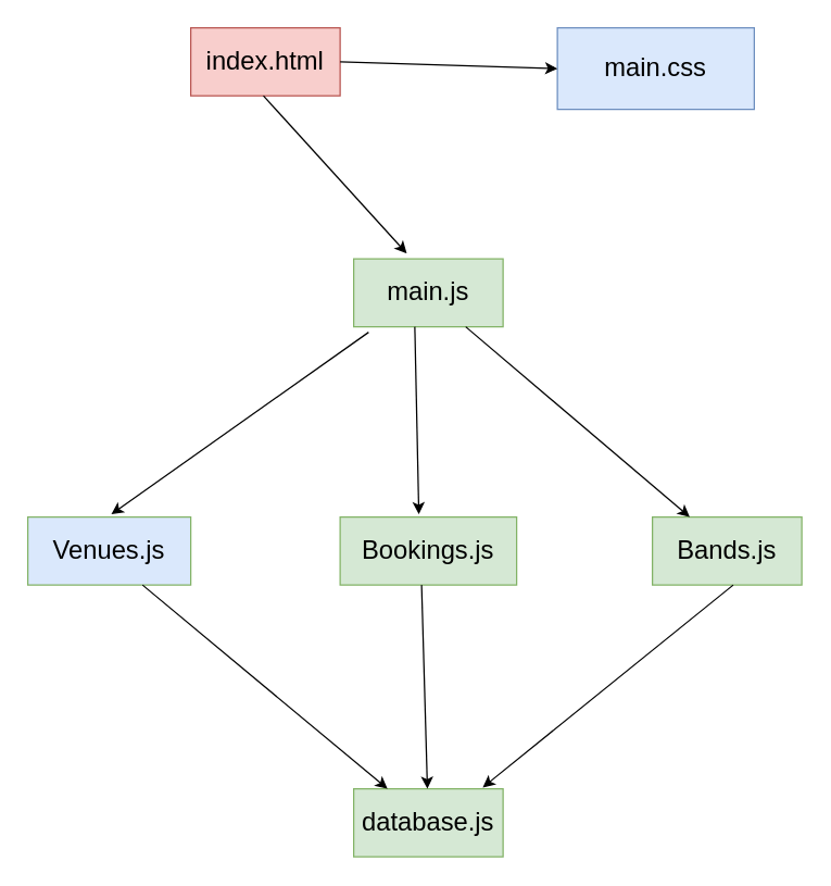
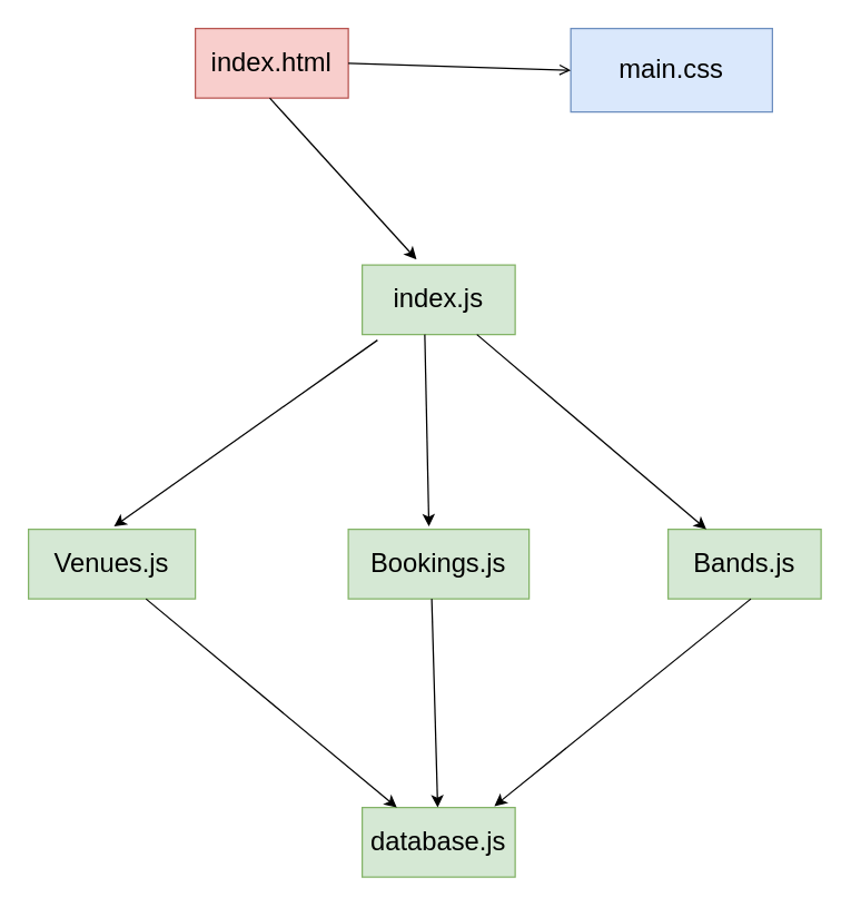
  <mxCell id="0" />
  <mxCell id="1" parent="0" />
- <mxCell id="2" value="&lt;font style=&quot;font-size: 19px;&quot;&gt;main.js&lt;/font&gt;" style="rounded=0;whiteSpace=wrap;html=1;fillColor=#d5e8d4;strokeColor=#82b366;" vertex="1" parent="1"><mxGeometry x="260" y="190" width="110" height="50" as="geometry" /></mxCell>
+ <mxCell id="2" value="&lt;font style=&quot;font-size: 19px;&quot;&gt;index.js&lt;/font&gt;" style="rounded=0;whiteSpace=wrap;html=1;fillColor=#d5e8d4;strokeColor=#82b366;" vertex="1" parent="1"><mxGeometry x="260" y="190" width="110" height="50" as="geometry" /></mxCell>
  <mxCell id="3" value="&lt;font style=&quot;font-size: 19px;&quot;&gt;database.js&lt;/font&gt;" style="rounded=0;whiteSpace=wrap;html=1;fillColor=#d5e8d4;strokeColor=#82b366;" vertex="1" parent="1"><mxGeometry x="260" y="580" width="110" height="50" as="geometry" /></mxCell>
- <mxCell id="4" value="&lt;font style=&quot;font-size: 19px;&quot;&gt;Venues.js&lt;/font&gt;" style="rounded=0;whiteSpace=wrap;html=1;fillColor=#dae8fc;strokeColor=#82b366;" vertex="1" parent="1"><mxGeometry x="20" y="380" width="120" height="50" as="geometry" /></mxCell>
+ <mxCell id="4" value="&lt;font style=&quot;font-size: 19px;&quot;&gt;Venues.js&lt;/font&gt;" style="rounded=0;whiteSpace=wrap;html=1;fillColor=#d5e8d4;strokeColor=#82b366;" vertex="1" parent="1"><mxGeometry x="20" y="380" width="120" height="50" as="geometry" /></mxCell>
  <mxCell id="5" value="&lt;font style=&quot;font-size: 19px;&quot;&gt;Bands.js&lt;/font&gt;" style="rounded=0;whiteSpace=wrap;html=1;fillColor=#d5e8d4;strokeColor=#82b366;" vertex="1" parent="1"><mxGeometry x="480" y="380" width="110" height="50" as="geometry" /></mxCell>
  <mxCell id="6" value="&lt;font style=&quot;font-size: 19px;&quot;&gt;Bookings.js&lt;/font&gt;" style="rounded=0;whiteSpace=wrap;html=1;fillColor=#d5e8d4;strokeColor=#82b366;" vertex="1" parent="1"><mxGeometry x="250" y="380" width="130" height="50" as="geometry" /></mxCell>
  <mxCell id="7" value="" style="endArrow=classic;html=1;fontSize=19;exitX=0.75;exitY=1;exitDx=0;exitDy=0;entryX=0.25;entryY=0;entryDx=0;entryDy=0;" edge="1" parent="1" source="2" target="5"><mxGeometry width="50" height="50" relative="1" as="geometry"><mxPoint x="320" y="530" as="sourcePoint" /><mxPoint x="370" y="480" as="targetPoint" /></mxGeometry></mxCell>
  <mxCell id="8" value="" style="endArrow=classic;html=1;fontSize=19;exitX=0.75;exitY=1;exitDx=0;exitDy=0;entryX=0.446;entryY=-0.04;entryDx=0;entryDy=0;entryPerimeter=0;" edge="1" parent="1" target="6"><mxGeometry width="50" height="50" relative="1" as="geometry"><mxPoint x="305" y="240" as="sourcePoint" /><mxPoint x="470" y="380" as="targetPoint" /></mxGeometry></mxCell>
  <mxCell id="9" value="" style="endArrow=classic;html=1;fontSize=19;exitX=0.1;exitY=1.08;exitDx=0;exitDy=0;entryX=0.446;entryY=-0.04;entryDx=0;entryDy=0;entryPerimeter=0;exitPerimeter=0;" edge="1" parent="1" source="2"><mxGeometry width="50" height="50" relative="1" as="geometry"><mxPoint x="78.51" y="240" as="sourcePoint" /><mxPoint x="81.49" y="378" as="targetPoint" /></mxGeometry></mxCell>
  <mxCell id="10" value="" style="endArrow=classic;html=1;fontSize=19;exitX=0.1;exitY=1.08;exitDx=0;exitDy=0;entryX=0.864;entryY=-0.02;entryDx=0;entryDy=0;entryPerimeter=0;exitPerimeter=0;" edge="1" parent="1" target="3"><mxGeometry width="50" height="50" relative="1" as="geometry"><mxPoint x="539.51" y="430" as="sourcePoint" /><mxPoint x="350" y="564" as="targetPoint" /></mxGeometry></mxCell>
  <mxCell id="11" value="" style="endArrow=classic;html=1;fontSize=19;exitX=0.1;exitY=1.08;exitDx=0;exitDy=0;exitPerimeter=0;" edge="1" parent="1" target="3"><mxGeometry width="50" height="50" relative="1" as="geometry"><mxPoint x="104.47" y="430" as="sourcePoint" /><mxPoint x="-80" y="579" as="targetPoint" /></mxGeometry></mxCell>
  <mxCell id="12" value="" style="endArrow=classic;html=1;fontSize=19;exitX=0.1;exitY=1.08;exitDx=0;exitDy=0;exitPerimeter=0;" edge="1" parent="1" target="3"><mxGeometry width="50" height="50" relative="1" as="geometry"><mxPoint x="310" y="430" as="sourcePoint" /><mxPoint x="490.454" y="580" as="targetPoint" /></mxGeometry></mxCell>
  <mxCell id="13" value="&lt;font style=&quot;font-size: 19px;&quot;&gt;main.css&lt;/font&gt;" style="rounded=0;whiteSpace=wrap;html=1;fillColor=#dae8fc;strokeColor=#6c8ebf;" vertex="1" parent="1"><mxGeometry x="410" y="20" width="145" height="60" as="geometry" /></mxCell>
  <mxCell id="14" value="&lt;font style=&quot;font-size: 19px;&quot;&gt;index.html&lt;/font&gt;" style="rounded=0;whiteSpace=wrap;html=1;fillColor=#f8cecc;strokeColor=#b85450;" vertex="1" parent="1"><mxGeometry x="140" y="20" width="110" height="50" as="geometry" /></mxCell>
  <mxCell id="15" value="" style="endArrow=classic;html=1;fontSize=19;exitX=0.75;exitY=1;exitDx=0;exitDy=0;entryX=0.355;entryY=-0.08;entryDx=0;entryDy=0;entryPerimeter=0;" edge="1" parent="1" target="2"><mxGeometry width="50" height="50" relative="1" as="geometry"><mxPoint x="193.51" y="70" as="sourcePoint" /><mxPoint x="196.49" y="208" as="targetPoint" /></mxGeometry></mxCell>
- <mxCell id="16" value="" style="endArrow=classic;html=1;fontSize=19;exitX=1;exitY=0.5;exitDx=0;exitDy=0;entryX=0;entryY=0.5;entryDx=0;entryDy=0;" edge="1" parent="1" source="14" target="13"><mxGeometry width="50" height="50" relative="1" as="geometry"><mxPoint x="250" y="40" as="sourcePoint" /><mxPoint x="355.54" y="156" as="targetPoint" /></mxGeometry></mxCell>
+ <mxCell id="16" value="" style="endArrow=open;html=1;fontSize=19;exitX=1;exitY=0.5;exitDx=0;exitDy=0;entryX=0;entryY=0.5;entryDx=0;entryDy=0;" edge="1" parent="1" source="14" target="13"><mxGeometry width="50" height="50" relative="1" as="geometry"><mxPoint x="250" y="40" as="sourcePoint" /><mxPoint x="355.54" y="156" as="targetPoint" /></mxGeometry></mxCell>
